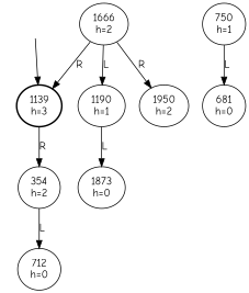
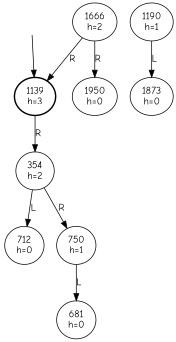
  digraph {
    fontname="Comic Neue"
    node [fontname="Comic Neue"]
    edge [fontname="Comic Neue"]
    Dummy [style=invis]
    n2 [label="1139\nh=3" penwidth=2]
    n3 [label="354\nh=2"]
    n4 [label="712\nh=0"]
    n5 [label="750\nh=1"]
    n6 [label="1666\nh=2"]
    n7 [label="1190\nh=1"]
-   n8 [label="1950\nh=2"]
+   n8 [label="1950\nh=0"]
    n9 [label="681\nh=0"]
    n10 [label="1873\nh=0"]
    Dummy -> n2
    n2 -> n3 [label=R]
    n3 -> n4 [label=L]
+   n3 -> n5 [label=R]
    n5 -> n9 [label=L]
    n6 -> n2 [label=R]
-   n6 -> n7 [label=L]
    n6 -> n8 [label=R]
    n7 -> n10 [label=L]
  }
